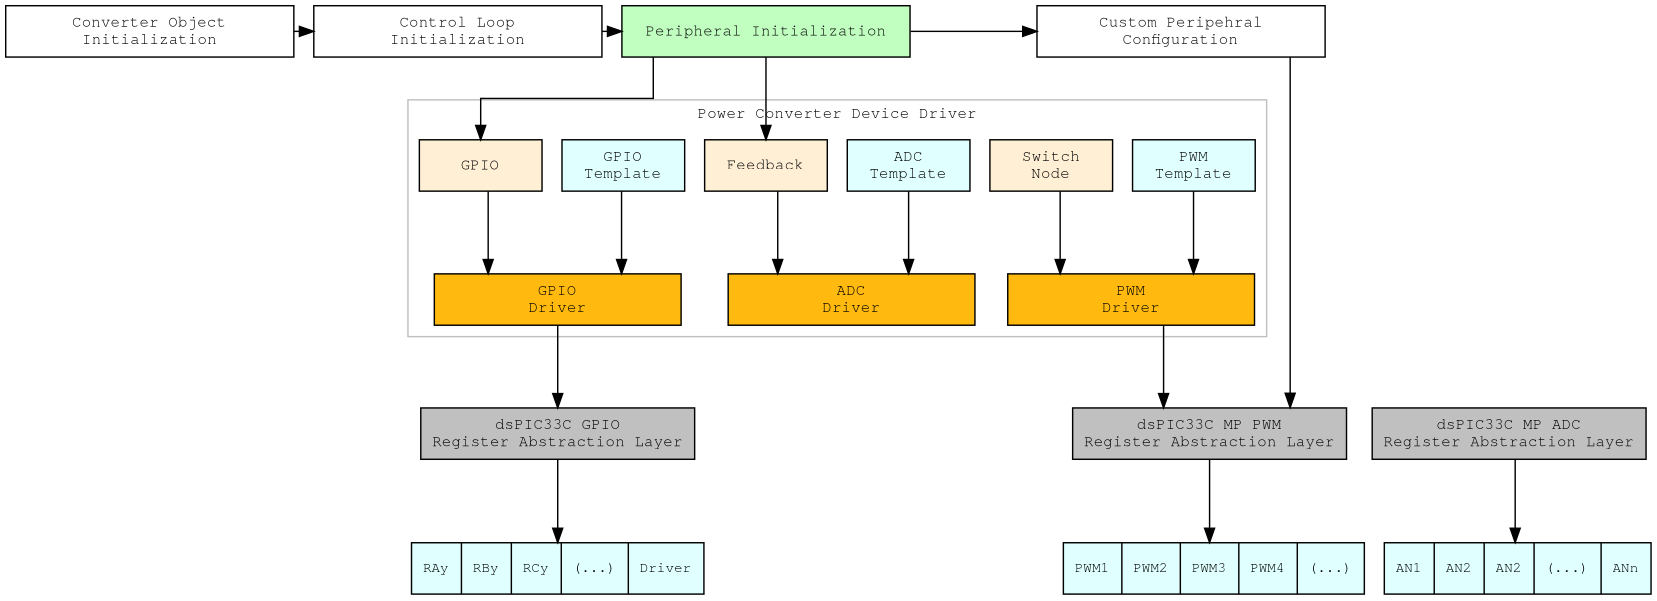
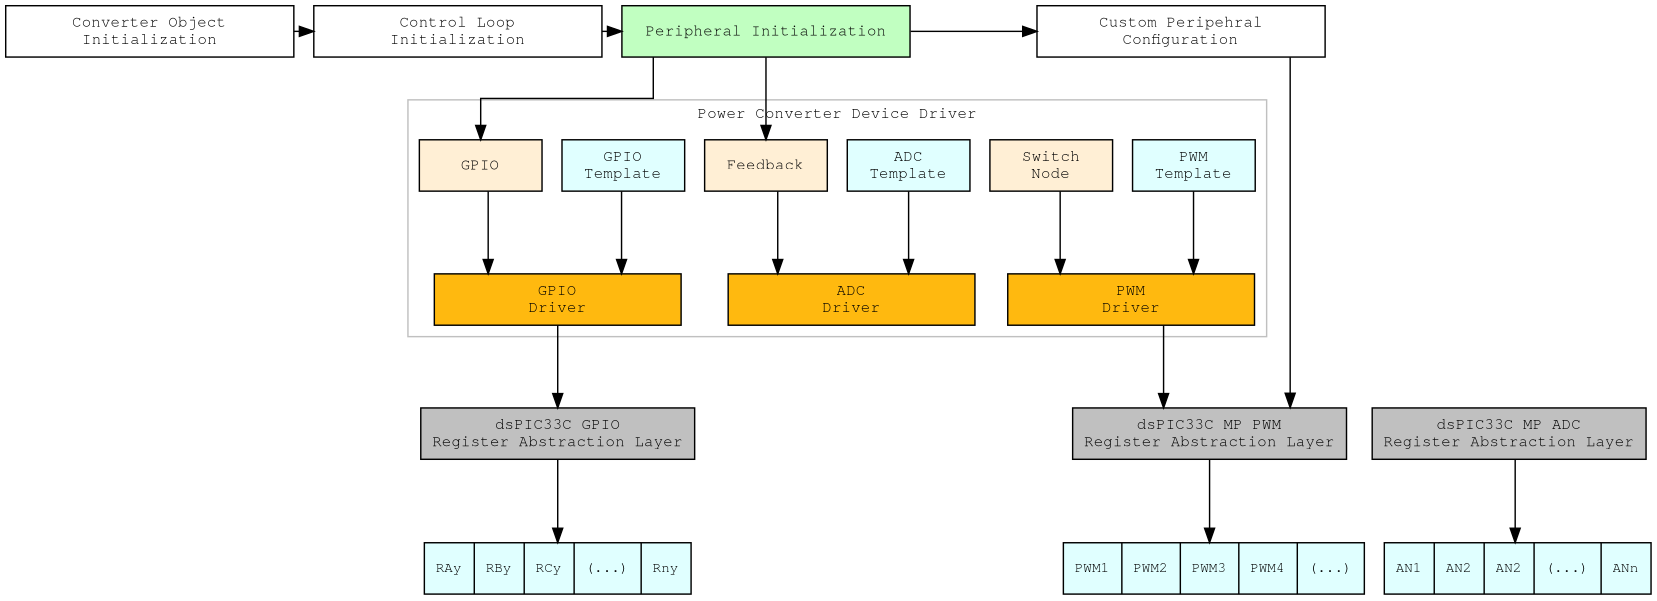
  digraph {
    compound=true
    fontname="Consolas, 'Courier New', Courier, Sans-Serif"
    fontsize=11
    nodesep=0.2
    rankdir=TB
    ranksep=0.8
    splines=ortho
    node [fillcolor=lightcyan fontcolor=black fontname="Consolas, 'Courier New', Courier, Sans-Serif" fontsize=11 shape=box style=filled]
    n1 [fillcolor=white label="Converter Object\nInitialization" width=2.8]
    n2 [fillcolor=white label="Control Loop\nInitialization" width=2.8]
    n3 [fillcolor=darkseagreen1 label="Peripheral Initialization" width=2.8]
    n4 [fillcolor=white label="Custom Peripehral\nConfiguration" width=2.8]
    n5 [fillcolor=grey label="dsPIC33C MP PWM\nRegister Abstraction Layer" width=2.4]
    n6 [fillcolor=grey label="dsPIC33C MP ADC\nRegister Abstraction Layer" width=2.4]
    n7 [fillcolor=grey label="dsPIC33C GPIO\nRegister Abstraction Layer" width=2.4]
    n8 [fontsize=10 label="<f0> PWM1 | <f1> PWM2 | <f2> PWM3 | <f3> PWM4 | <f4> (...)" shape=record width=2.4]
    n9 [fontsize=10 label="<f0> AN1 | <f1> AN2 | <f2> AN2 | <f3> (...) | <f4> ANn" shape=record width=2.4]
-   n10 [fontsize=10 label="<f0> RAy | <f1> RBy | <f2> RCy | <f3> (...) | <f4> Driver" shape=record width=2.4]
+   n10 [fontsize=10 label="<f0> RAy | <f1> RBy | <f2> RCy | <f3> (...) | <f4> Rny" shape=record width=2.4]
    n11 [label="PWM\nTemplate" width=1.2]
    n12 [label="ADC\nTemplate" width=1.2]
    n13 [label="GPIO\nTemplate" width=1.2]
    n14 [fillcolor=papayawhip label="Switch\nNode" width=1.2]
    n15 [fillcolor=papayawhip label=Feedback width=1.2]
    n16 [fillcolor=papayawhip label=GPIO width=1.2]
    n17 [fillcolor=darkgoldenrod1 label="PWM\nDriver" width=2.4]
    n18 [fillcolor=darkgoldenrod1 label="ADC\nDriver" width=2.4]
    n19 [fillcolor=darkgoldenrod1 label="GPIO\nDriver" width=2.4]
    subgraph sub_1 {
      label="Application Layer Initialization"
      rank=same
      n1
      n2
      n3
      n4
    }
    subgraph sub_2 {
      label="Register Abstraction Layer"
      rank=same
      n5
      n6
      n7
    }
    subgraph sub_3 {
      label="dsPIC33C MP Peripheral Special Function Registers"
      n8
      n9
      n10
    }
    subgraph cluster_4 {
      color=grey
      label="Power Converter Device Driver"
      n11
      n12
      n13
      n14
      n15
      n16
      n17
      n18
      n19
    }
    n1 -> n2
    n2 -> n3
    n3 -> n4
    n3 -> n15
    n3 -> n16
    n4 -> n5
    n5 -> n8 [headport=f2]
    n6 -> n9 [headport=f2]
    n7 -> n10
    n11 -> n17
    n12 -> n18
    n13 -> n19
    n14 -> n17
    n15 -> n18
    n16 -> n19
    n17 -> n5
    n19 -> n7
  }
